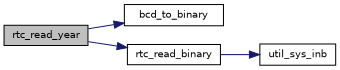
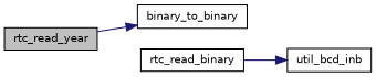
  digraph {
    rankdir=LR
    node [color=black fillcolor=white fontname=Helvetica fontsize=10 shape=record style=filled]
    edge [color=midnightblue fontname=Helvetica fontsize=10 labelfontname=Helvetica labelfontsize=10 style=solid]
    n1 [fillcolor=grey75 fontcolor=black height=0.2 label=rtc_read_year width=0.4]
-   n2 [height=0.2 label=bcd_to_binary width=0.4]
+   n2 [height=0.2 label=binary_to_binary width=0.4]
    n3 [height=0.2 label=rtc_read_binary width=0.4]
-   n4 [height=0.2 label=util_sys_inb width=0.4]
+   n4 [height=0.2 label=util_bcd_inb width=0.4]
    n1 -> n2
-   n1 -> n3
    n3 -> n4
  }
